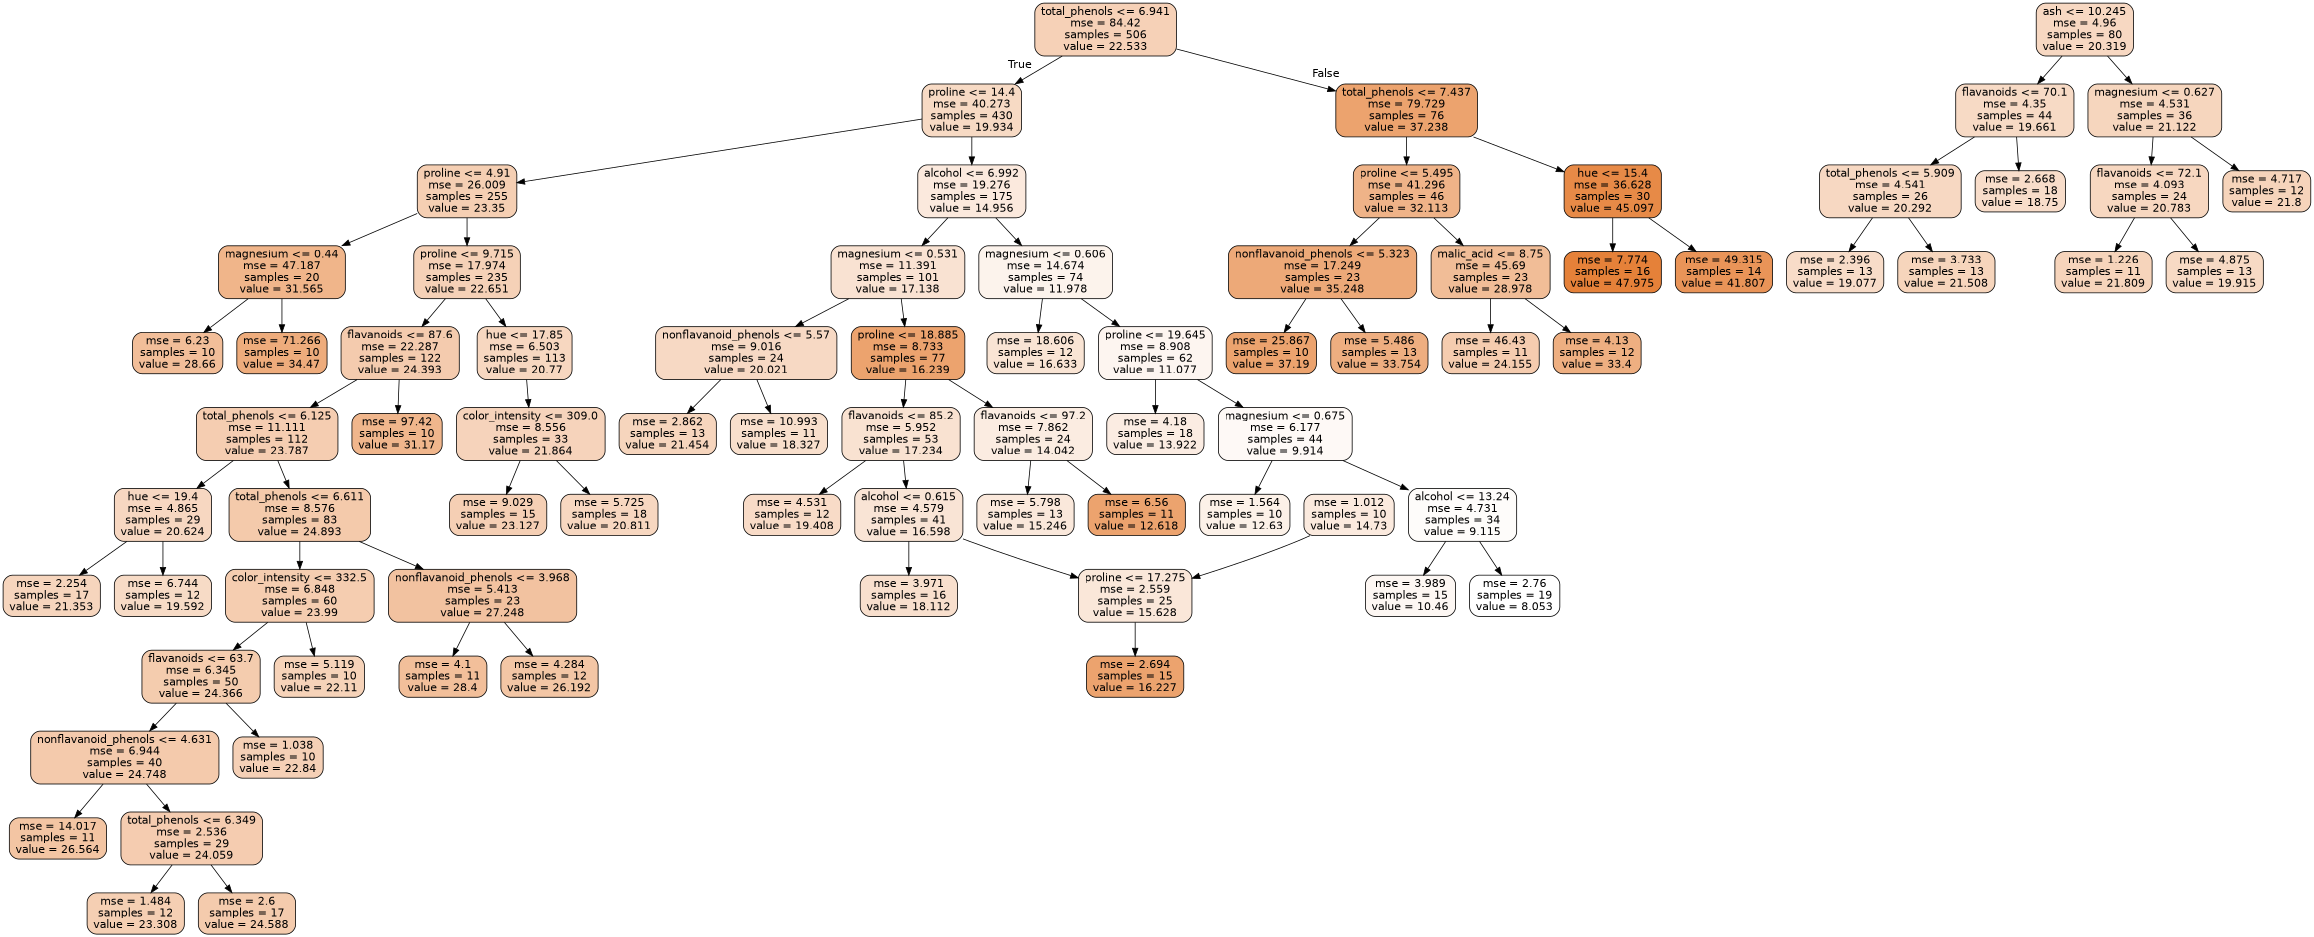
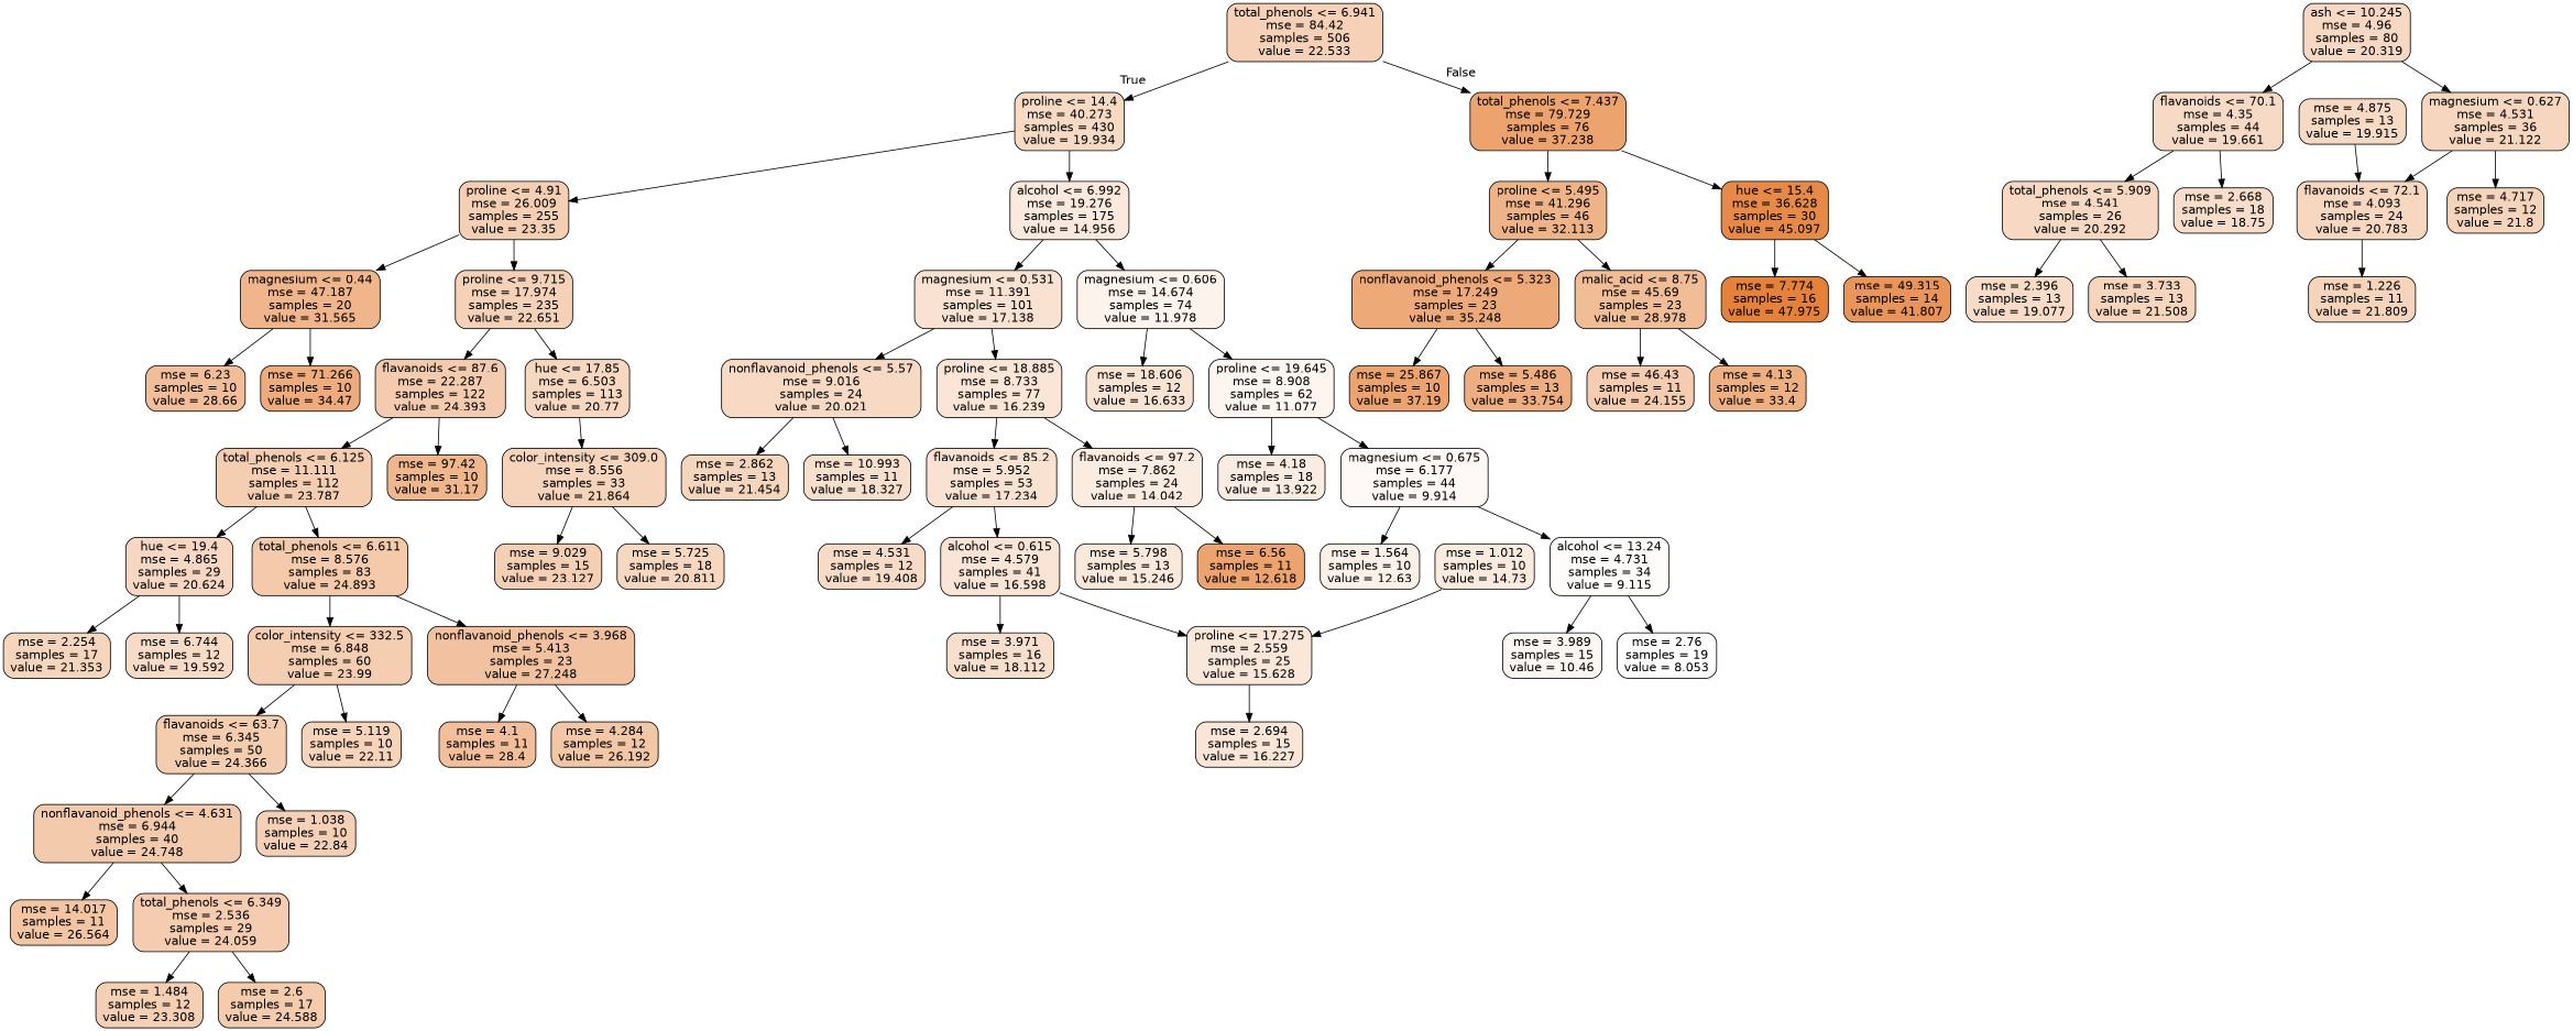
  digraph {
    node [color=black fillcolor="#eca36e" fontname=helvetica shape=box style="filled, rounded"]
    edge [fontname=helvetica]
    n1 [fillcolor="#f6d1b7" label="total_phenols <= 6.941\nmse = 84.42\nsamples = 506\nvalue = 22.533"]
    n2 [fillcolor="#f7dac4" label="proline <= 14.4\nmse = 40.273\nsamples = 430\nvalue = 19.934"]
    n3 [label="total_phenols <= 7.437\nmse = 79.729\nsamples = 76\nvalue = 37.238"]
    n4 [fillcolor="#f5cfb3" label="proline <= 4.91\nmse = 26.009\nsamples = 255\nvalue = 23.35"]
    n5 [fillcolor="#fbe9dd" label="alcohol <= 6.992\nmse = 19.276\nsamples = 175\nvalue = 14.956"]
    n6 [fillcolor="#efb388" label="proline <= 5.495\nmse = 41.296\nsamples = 46\nvalue = 32.113"]
    n7 [fillcolor="#e78a47" label="hue <= 15.4\nmse = 36.628\nsamples = 30\nvalue = 45.097"]
    n8 [fillcolor="#f0b58a" label="magnesium <= 0.44\nmse = 47.187\nsamples = 20\nvalue = 31.565"]
    n9 [fillcolor="#f5d1b7" label="proline <= 9.715\nmse = 17.974\nsamples = 235\nvalue = 22.651"]
    n10 [fillcolor="#f9e2d2" label="magnesium <= 0.531\nmse = 11.391\nsamples = 101\nvalue = 17.138"]
    n11 [fillcolor="#fcf3ec" label="magnesium <= 0.606\nmse = 14.674\nsamples = 74\nvalue = 11.978"]
    n12 [fillcolor="#f2be99" label="mse = 6.23\nsamples = 10\nvalue = 28.66"]
    n13 [fillcolor="#eeac7c" label="mse = 71.266\nsamples = 10\nvalue = 34.47"]
    n14 [fillcolor="#f4cbae" label="flavanoids <= 87.6\nmse = 22.287\nsamples = 122\nvalue = 24.393"]
    n15 [fillcolor="#f7d7c0" label="hue <= 17.85\nmse = 6.503\nsamples = 113\nvalue = 20.77"]
    n16 [fillcolor="#f5cdb1" label="total_phenols <= 6.125\nmse = 11.111\nsamples = 112\nvalue = 23.787"]
    n17 [fillcolor="#f0b68c" label="mse = 97.42\nsamples = 10\nvalue = 31.17"]
    n18 [fillcolor="#f6d3bb" label="color_intensity <= 309.0\nmse = 8.556\nsamples = 33\nvalue = 21.864"]
    n19 [fillcolor="#f7d7c1" label="hue <= 19.4\nmse = 4.865\nsamples = 29\nvalue = 20.624"]
    n20 [fillcolor="#f4caab" label="total_phenols <= 6.611\nmse = 8.576\nsamples = 83\nvalue = 24.893"]
    n21 [fillcolor="#f6d5bd" label="mse = 2.254\nsamples = 17\nvalue = 21.353"]
    n22 [fillcolor="#f7dbc6" label="mse = 6.744\nsamples = 12\nvalue = 19.592"]
    n23 [fillcolor="#f5cdb0" label="color_intensity <= 332.5\nmse = 6.848\nsamples = 60\nvalue = 23.99"]
    n24 [fillcolor="#f2c2a0" label="nonflavanoid_phenols <= 3.968\nmse = 5.413\nsamples = 23\nvalue = 27.248"]
    n25 [fillcolor="#f4ccae" label="flavanoids <= 63.7\nmse = 6.345\nsamples = 50\nvalue = 24.366"]
    n26 [fillcolor="#f6d3b9" label="mse = 5.119\nsamples = 10\nvalue = 22.11"]
    n27 [fillcolor="#f2bf9a" label="mse = 4.1\nsamples = 11\nvalue = 28.4"]
    n28 [fillcolor="#f3c6a5" label="mse = 4.284\nsamples = 12\nvalue = 26.192"]
    n29 [fillcolor="#f4caac" label="nonflavanoid_phenols <= 4.631\nmse = 6.944\nsamples = 40\nvalue = 24.748"]
    n30 [fillcolor="#f5d0b6" label="mse = 1.038\nsamples = 10\nvalue = 22.84"]
    n31 [fillcolor="#f3c5a3" label="mse = 14.017\nsamples = 11\nvalue = 26.564"]
    n32 [fillcolor="#f5ccb0" label="total_phenols <= 6.349\nmse = 2.536\nsamples = 29\nvalue = 24.059"]
    n33 [fillcolor="#f5cfb3" label="mse = 1.484\nsamples = 12\nvalue = 23.308"]
    n34 [fillcolor="#f4cbad" label="mse = 2.6\nsamples = 17\nvalue = 24.588"]
    n35 [fillcolor="#f5cfb4" label="mse = 9.029\nsamples = 15\nvalue = 23.127"]
    n36 [fillcolor="#f7d7c0" label="mse = 5.725\nsamples = 18\nvalue = 20.811"]
    n37 [fillcolor="#f7d8c2" label="ash <= 10.245\nmse = 4.96\nsamples = 80\nvalue = 20.319"]
    n38 [fillcolor="#f7dac5" label="flavanoids <= 70.1\nmse = 4.35\nsamples = 44\nvalue = 19.661"]
    n39 [fillcolor="#f6d6be" label="magnesium <= 0.627\nmse = 4.531\nsamples = 36\nvalue = 21.122"]
    n40 [fillcolor="#f7d8c2" label="total_phenols <= 5.909\nmse = 4.541\nsamples = 26\nvalue = 20.292"]
    n41 [fillcolor="#f8ddca" label="mse = 2.668\nsamples = 18\nvalue = 18.75"]
    n42 [fillcolor="#f7d7c0" label="flavanoids <= 72.1\nmse = 4.093\nsamples = 24\nvalue = 20.783"]
    n43 [fillcolor="#f6d4bb" label="mse = 4.717\nsamples = 12\nvalue = 21.8"]
    n44 [fillcolor="#f8dcc8" label="mse = 2.396\nsamples = 13\nvalue = 19.077"]
    n45 [fillcolor="#f6d5bc" label="mse = 3.733\nsamples = 13\nvalue = 21.508"]
    n46 [fillcolor="#f6d4bb" label="mse = 1.226\nsamples = 11\nvalue = 21.809"]
    n47 [fillcolor="#f7dac4" label="mse = 4.875\nsamples = 13\nvalue = 19.915"]
    n48 [fillcolor="#f7d9c4" label="nonflavanoid_phenols <= 5.57\nmse = 9.016\nsamples = 24\nvalue = 20.021"]
-   n49 [label="proline <= 18.885\nmse = 8.733\nsamples = 77\nvalue = 16.239"]
+   n49 [fillcolor="#fae5d6" label="proline <= 18.885\nmse = 8.733\nsamples = 77\nvalue = 16.239"]
    n50 [fillcolor="#f9e4d4" label="mse = 18.606\nsamples = 12\nvalue = 16.633"]
    n51 [fillcolor="#fdf5f0" label="proline <= 19.645\nmse = 8.908\nsamples = 62\nvalue = 11.077"]
    n52 [fillcolor="#f6d5bd" label="mse = 2.862\nsamples = 13\nvalue = 21.454"]
    n53 [fillcolor="#f8dfcc" label="mse = 10.993\nsamples = 11\nvalue = 18.327"]
    n54 [fillcolor="#f9e2d1" label="flavanoids <= 85.2\nmse = 5.952\nsamples = 53\nvalue = 17.234"]
    n55 [fillcolor="#fbece1" label="flavanoids <= 97.2\nmse = 7.862\nsamples = 24\nvalue = 14.042"]
    n56 [fillcolor="#f8dbc7" label="mse = 4.531\nsamples = 12\nvalue = 19.408"]
    n57 [fillcolor="#f9e4d5" label="alcohol <= 0.615\nmse = 4.579\nsamples = 41\nvalue = 16.598"]
    n58 [fillcolor="#fae8db" label="mse = 5.798\nsamples = 13\nvalue = 15.246"]
    n59 [label="mse = 6.56\nsamples = 11\nvalue = 12.618"]
    n60 [fillcolor="#f8dfcd" label="mse = 3.971\nsamples = 16\nvalue = 18.112"]
    n61 [fillcolor="#fae7d9" label="proline <= 17.275\nmse = 2.559\nsamples = 25\nvalue = 15.628"]
-   n62 [label="mse = 2.694\nsamples = 15\nvalue = 16.227"]
+   n62 [fillcolor="#fae5d6" label="mse = 2.694\nsamples = 15\nvalue = 16.227"]
    n63 [fillcolor="#fbeade" label="mse = 1.012\nsamples = 10\nvalue = 14.73"]
    n64 [fillcolor="#fbece2" label="mse = 4.18\nsamples = 18\nvalue = 13.922"]
    n65 [fillcolor="#fef9f6" label="magnesium <= 0.675\nmse = 6.177\nsamples = 44\nvalue = 9.914"]
    n66 [fillcolor="#fcf1e8" label="mse = 1.564\nsamples = 10\nvalue = 12.63"]
    n67 [fillcolor="#fefcfa" label="alcohol <= 13.24\nmse = 4.731\nsamples = 34\nvalue = 9.115"]
    n68 [fillcolor="#fdf7f3" label="mse = 3.989\nsamples = 15\nvalue = 10.46"]
    n69 [fillcolor="#ffffff" label="mse = 2.76\nsamples = 19\nvalue = 8.053"]
    n70 [fillcolor="#eda978" label="nonflavanoid_phenols <= 5.323\nmse = 17.249\nsamples = 23\nvalue = 35.248"]
    n71 [fillcolor="#f1bd97" label="malic_acid <= 8.75\nmse = 45.69\nsamples = 23\nvalue = 28.978"]
    n72 [fillcolor="#e58139" label="mse = 7.774\nsamples = 16\nvalue = 47.975"]
    n73 [fillcolor="#e99458" label="mse = 49.315\nsamples = 14\nvalue = 41.807"]
    n74 [label="mse = 25.867\nsamples = 10\nvalue = 37.19"]
    n75 [fillcolor="#eeae80" label="mse = 5.486\nsamples = 13\nvalue = 33.754"]
    n76 [fillcolor="#f5ccaf" label="mse = 46.43\nsamples = 11\nvalue = 24.155"]
    n77 [fillcolor="#eeaf81" label="mse = 4.13\nsamples = 12\nvalue = 33.4"]
    n1 -> n2 [headlabel=True labelangle=45 labeldistance=2.5]
    n1 -> n3 [headlabel=False labelangle=-45 labeldistance=2.5]
    n2 -> n4
    n2 -> n5
    n3 -> n6
    n3 -> n7
    n4 -> n8
    n4 -> n9
    n5 -> n10
    n5 -> n11
    n6 -> n70
    n6 -> n71
    n7 -> n72
    n7 -> n73
    n8 -> n12
    n8 -> n13
    n9 -> n14
    n9 -> n15
    n10 -> n48
    n10 -> n49
    n11 -> n50
    n11 -> n51
    n14 -> n16
    n14 -> n17
    n15 -> n18
    n16 -> n19
    n16 -> n20
    n18 -> n35
    n18 -> n36
    n19 -> n21
    n19 -> n22
    n20 -> n23
    n20 -> n24
    n23 -> n25
    n23 -> n26
    n24 -> n27
    n24 -> n28
    n25 -> n29
    n25 -> n30
    n29 -> n31
    n29 -> n32
    n32 -> n33
    n32 -> n34
    n37 -> n38
    n37 -> n39
    n38 -> n40
    n38 -> n41
    n39 -> n42
    n39 -> n43
    n40 -> n44
    n40 -> n45
    n42 -> n46
-   n42 -> n47
+   n47 -> n42
    n48 -> n52
    n48 -> n53
    n49 -> n54
    n49 -> n55
    n51 -> n64
    n51 -> n65
    n54 -> n56
    n54 -> n57
    n55 -> n58
    n55 -> n59
    n57 -> n60
    n57 -> n61
    n61 -> n62
    n63 -> n61
    n65 -> n66
    n65 -> n67
    n67 -> n68
    n67 -> n69
    n70 -> n74
    n70 -> n75
    n71 -> n76
    n71 -> n77
  }
